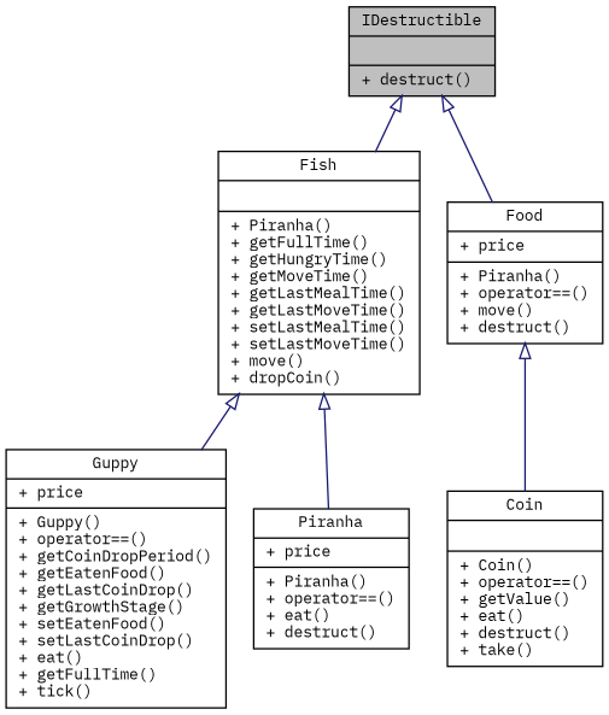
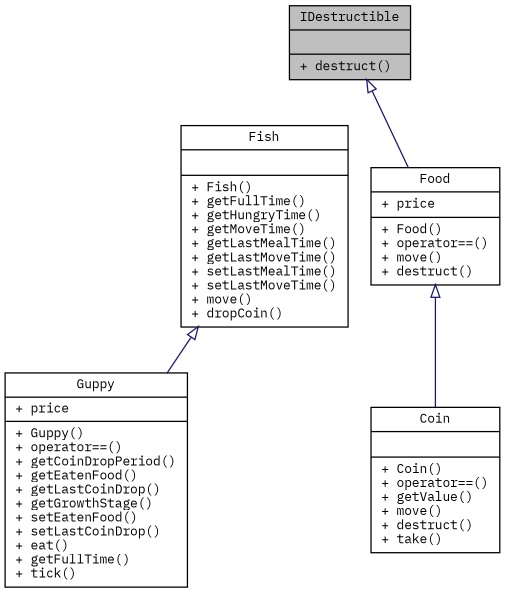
  digraph {
    fontname="IBM Plex Mono"
    node [color=black fillcolor=white fontname="IBM Plex Mono" fontsize=10 shape=record style=filled]
    edge [arrowtail=onormal color=midnightblue dir=back fontname="IBM Plex Mono" fontsize=10 labelfontname=Helvetica labelfontsize=10 style=solid]
    n1 [fillcolor=grey75 fontcolor=black height=0.2 label="{IDestructible\n||+ destruct()\l}" width=0.4]
-   n2 [height=0.2 label="{Fish\n||+ Piranha()\l+ getFullTime()\l+ getHungryTime()\l+ getMoveTime()\l+ getLastMealTime()\l+ getLastMoveTime()\l+ setLastMealTime()\l+ setLastMoveTime()\l+ move()\l+ dropCoin()\l}" width=0.4]
-   n3 [height=0.2 label="{Food\n|+ price\l|+ Piranha()\l+ operator==()\l+ move()\l+ destruct()\l}" width=0.4]
-   n4 [height=0.2 label="{Coin\n||+ Coin()\l+ operator==()\l+ getValue()\l+ eat()\l+ destruct()\l+ take()\l}" width=0.4]
+   n2 [height=0.2 label="{Fish\n||+ Fish()\l+ getFullTime()\l+ getHungryTime()\l+ getMoveTime()\l+ getLastMealTime()\l+ getLastMoveTime()\l+ setLastMealTime()\l+ setLastMoveTime()\l+ move()\l+ dropCoin()\l}" width=0.4]
+   n3 [height=0.2 label="{Food\n|+ price\l|+ Food()\l+ operator==()\l+ move()\l+ destruct()\l}" width=0.4]
+   n4 [height=0.2 label="{Coin\n||+ Coin()\l+ operator==()\l+ getValue()\l+ move()\l+ destruct()\l+ take()\l}" width=0.4]
    n5 [height=0.2 label="{Guppy\n|+ price\l|+ Guppy()\l+ operator==()\l+ getCoinDropPeriod()\l+ getEatenFood()\l+ getLastCoinDrop()\l+ getGrowthStage()\l+ setEatenFood()\l+ setLastCoinDrop()\l+ eat()\l+ getFullTime()\l+ tick()\l}" width=0.4]
-   n6 [height=0.2 label="{Piranha\n|+ price\l|+ Piranha()\l+ operator==()\l+ eat()\l+ destruct()\l}" width=0.4]
-   n1 -> n2
    n1 -> n3
    n2 -> n5
-   n2 -> n6
    n3 -> n4
  }
